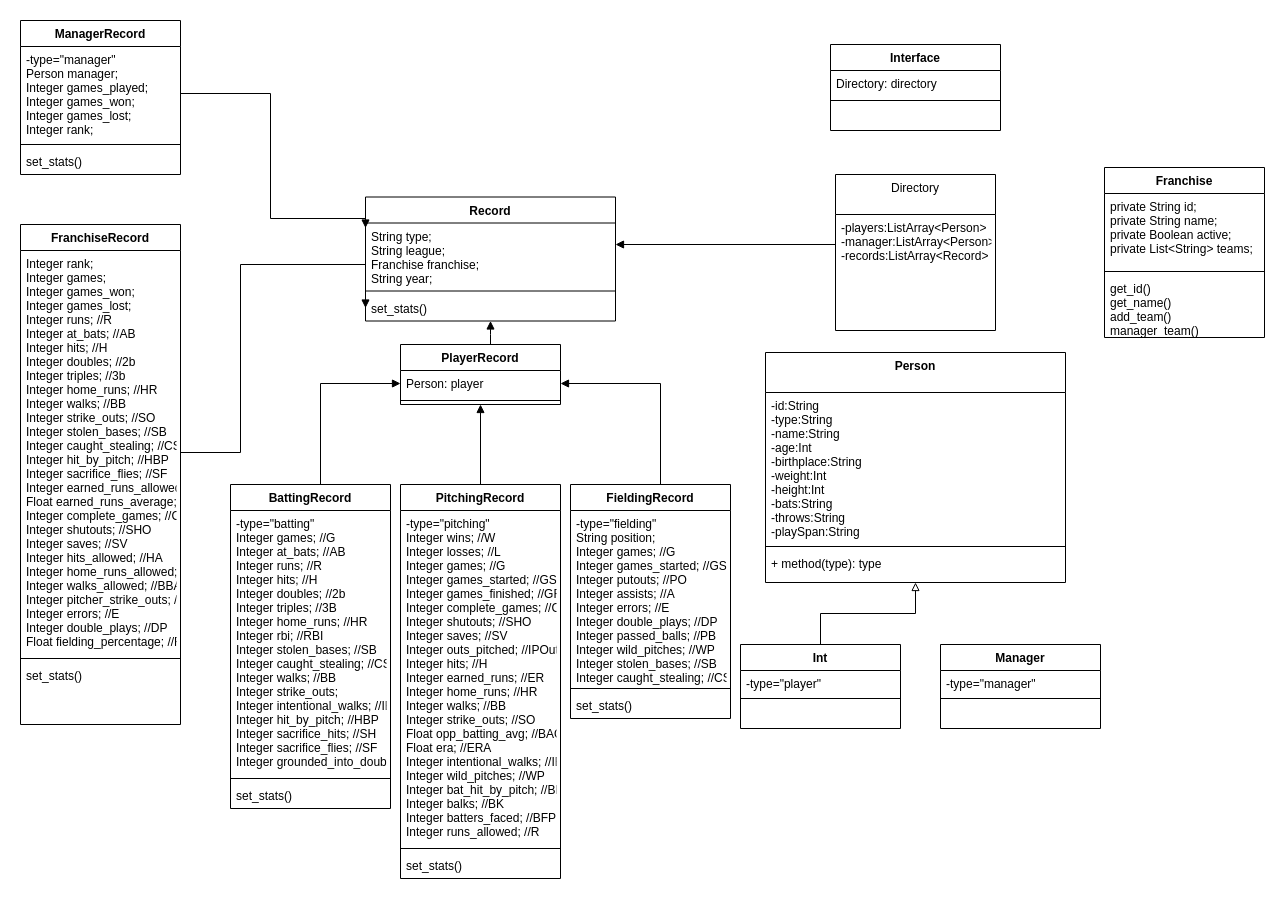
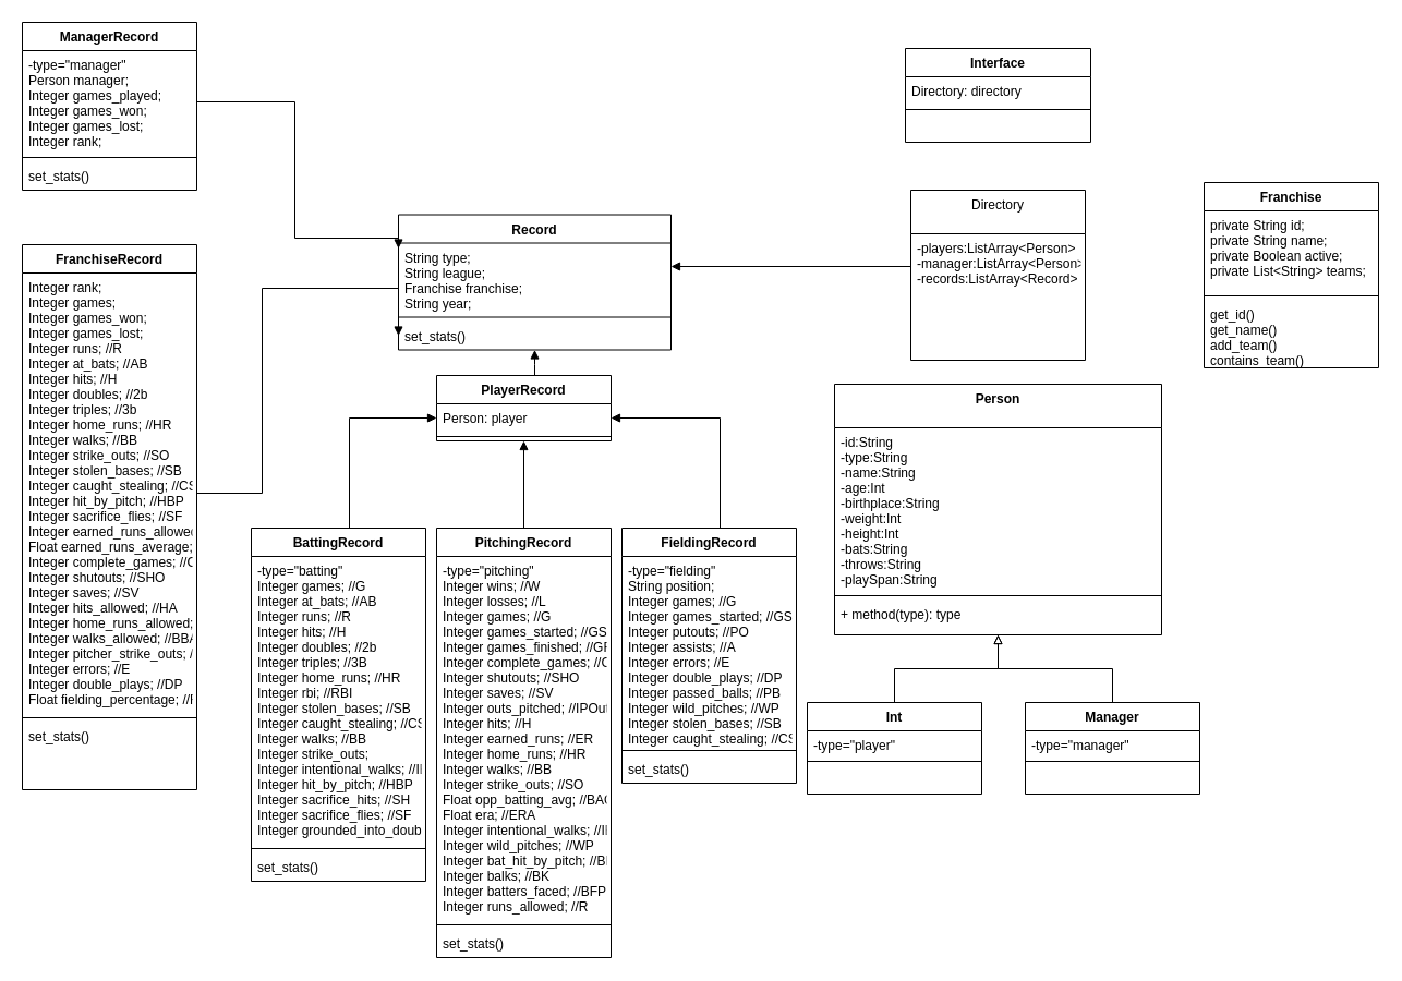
  <mxCell id="0" />
  <mxCell id="1" parent="0" />
  <mxCell id="2" style="edgeStyle=orthogonalEdgeStyle;rounded=0;orthogonalLoop=1;jettySize=auto;html=1;exitX=0;exitY=0.5;exitDx=0;exitDy=0;endArrow=block;endFill=1;" parent="1" target="22" edge="1"><mxGeometry relative="1" as="geometry"><mxPoint x="835" y="301" as="sourcePoint" /><Array as="points"><mxPoint x="835" y="244" /></Array></mxGeometry></mxCell>
  <mxCell id="3" value="Directory" style="swimlane;fontStyle=0;align=center;verticalAlign=top;childLayout=stackLayout;horizontal=1;startSize=40;horizontalStack=0;resizeParent=1;resizeLast=0;collapsible=1;marginBottom=0;rounded=0;shadow=0;strokeWidth=1;" parent="1" vertex="1"><mxGeometry x="835" y="174" width="160" height="156" as="geometry"><mxRectangle x="230" y="140" width="160" height="26" as="alternateBounds" /></mxGeometry></mxCell>
  <mxCell id="4" value="-players:ListArray&lt;Person&gt;&#10;-manager:ListArray&lt;Person&gt;&#10;-records:ListArray&lt;Record&gt;&#10;" style="text;align=left;verticalAlign=top;spacingLeft=4;spacingRight=4;overflow=hidden;rotatable=0;points=[[0,0.5],[1,0.5]];portConstraint=eastwest;" parent="3" vertex="1"><mxGeometry y="40" width="160" height="60" as="geometry" /></mxCell>
  <mxCell id="5" value="Interface" style="swimlane;fontStyle=1;align=center;verticalAlign=top;childLayout=stackLayout;horizontal=1;startSize=26;horizontalStack=0;resizeParent=1;resizeParentMax=0;resizeLast=0;collapsible=1;marginBottom=0;" parent="1" vertex="1"><mxGeometry x="830" y="44" width="170" height="86" as="geometry" /></mxCell>
  <mxCell id="6" value="Directory: directory" style="text;strokeColor=none;fillColor=none;align=left;verticalAlign=top;spacingLeft=4;spacingRight=4;overflow=hidden;rotatable=0;points=[[0,0.5],[1,0.5]];portConstraint=eastwest;" parent="5" vertex="1"><mxGeometry y="26" width="170" height="26" as="geometry" /></mxCell>
  <mxCell id="7" value="" style="line;strokeWidth=1;fillColor=none;align=left;verticalAlign=middle;spacingTop=-1;spacingLeft=3;spacingRight=3;rotatable=0;labelPosition=right;points=[];portConstraint=eastwest;" parent="5" vertex="1"><mxGeometry y="52" width="170" height="8" as="geometry" /></mxCell>
  <mxCell id="8" value=" " style="text;strokeColor=none;fillColor=none;align=left;verticalAlign=top;spacingLeft=4;spacingRight=4;overflow=hidden;rotatable=0;points=[[0,0.5],[1,0.5]];portConstraint=eastwest;" parent="5" vertex="1"><mxGeometry y="60" width="170" height="26" as="geometry" /></mxCell>
  <mxCell id="9" value="Person" style="swimlane;fontStyle=1;align=center;verticalAlign=top;childLayout=stackLayout;horizontal=1;startSize=40;horizontalStack=0;resizeParent=1;resizeParentMax=0;resizeLast=0;collapsible=1;marginBottom=0;" parent="1" vertex="1"><mxGeometry x="765" y="352" width="300" height="230" as="geometry" /></mxCell>
  <mxCell id="10" value="-id:String&#10;-type:String&#10;-name:String&#10;-age:Int&#10;-birthplace:String&#10;-weight:Int&#10;-height:Int&#10;-bats:String&#10;-throws:String&#10;-playSpan:String" style="text;strokeColor=none;fillColor=none;align=left;verticalAlign=top;spacingLeft=4;spacingRight=4;overflow=hidden;rotatable=0;points=[[0,0.5],[1,0.5]];portConstraint=eastwest;" parent="9" vertex="1"><mxGeometry y="40" width="300" height="150" as="geometry" /></mxCell>
  <mxCell id="11" value="" style="line;strokeWidth=1;fillColor=none;align=left;verticalAlign=middle;spacingTop=-1;spacingLeft=3;spacingRight=3;rotatable=0;labelPosition=right;points=[];portConstraint=eastwest;" parent="9" vertex="1"><mxGeometry y="190" width="300" height="8" as="geometry" /></mxCell>
  <mxCell id="12" value="+ method(type): type" style="text;strokeColor=none;fillColor=none;align=left;verticalAlign=top;spacingLeft=4;spacingRight=4;overflow=hidden;rotatable=0;points=[[0,0.5],[1,0.5]];portConstraint=eastwest;" parent="9" vertex="1"><mxGeometry y="198" width="300" height="32" as="geometry" /></mxCell>
  <mxCell id="13" style="edgeStyle=orthogonalEdgeStyle;rounded=0;orthogonalLoop=1;jettySize=auto;html=1;endArrow=block;endFill=0;" parent="1" source="14" target="9" edge="1"><mxGeometry relative="1" as="geometry" /></mxCell>
  <mxCell id="14" value="Int" style="swimlane;fontStyle=1;align=center;verticalAlign=top;childLayout=stackLayout;horizontal=1;startSize=26;horizontalStack=0;resizeParent=1;resizeParentMax=0;resizeLast=0;collapsible=1;marginBottom=0;" parent="1" vertex="1"><mxGeometry x="740" y="644" width="160" height="84" as="geometry" /></mxCell>
  <mxCell id="15" value="-type=&quot;player&quot;" style="text;strokeColor=none;fillColor=none;align=left;verticalAlign=top;spacingLeft=4;spacingRight=4;overflow=hidden;rotatable=0;points=[[0,0.5],[1,0.5]];portConstraint=eastwest;" parent="14" vertex="1"><mxGeometry y="26" width="160" height="24" as="geometry" /></mxCell>
  <mxCell id="16" value="" style="line;strokeWidth=1;fillColor=none;align=left;verticalAlign=middle;spacingTop=-1;spacingLeft=3;spacingRight=3;rotatable=0;labelPosition=right;points=[];portConstraint=eastwest;" parent="14" vertex="1"><mxGeometry y="50" width="160" height="8" as="geometry" /></mxCell>
  <mxCell id="17" value=" " style="text;strokeColor=none;fillColor=none;align=left;verticalAlign=top;spacingLeft=4;spacingRight=4;overflow=hidden;rotatable=0;points=[[0,0.5],[1,0.5]];portConstraint=eastwest;" parent="14" vertex="1"><mxGeometry y="58" width="160" height="26" as="geometry" /></mxCell>
  <mxCell id="18" value="Franchise" style="swimlane;fontStyle=1;align=center;verticalAlign=top;childLayout=stackLayout;horizontal=1;startSize=26;horizontalStack=0;resizeParent=1;resizeParentMax=0;resizeLast=0;collapsible=1;marginBottom=0;" parent="1" vertex="1"><mxGeometry x="1104" y="167" width="160" height="170" as="geometry" /></mxCell>
  <mxCell id="19" value="private String id;&#10; private String name;&#10; private Boolean active;&#10; private List&lt;String&gt; teams;" style="text;strokeColor=none;fillColor=none;align=left;verticalAlign=top;spacingLeft=4;spacingRight=4;overflow=hidden;rotatable=0;points=[[0,0.5],[1,0.5]];portConstraint=eastwest;" parent="18" vertex="1"><mxGeometry y="26" width="160" height="74" as="geometry" /></mxCell>
  <mxCell id="20" value="" style="line;strokeWidth=1;fillColor=none;align=left;verticalAlign=middle;spacingTop=-1;spacingLeft=3;spacingRight=3;rotatable=0;labelPosition=right;points=[];portConstraint=eastwest;" parent="18" vertex="1"><mxGeometry y="100" width="160" height="8" as="geometry" /></mxCell>
- <mxCell id="21" value="get_id()&#10;get_name()&#10;add_team()&#10;manager_team()" style="text;strokeColor=none;fillColor=none;align=left;verticalAlign=top;spacingLeft=4;spacingRight=4;overflow=hidden;rotatable=0;points=[[0,0.5],[1,0.5]];portConstraint=eastwest;" parent="18" vertex="1"><mxGeometry y="108" width="160" height="62" as="geometry" /></mxCell>
+ <mxCell id="21" value="get_id()&#10;get_name()&#10;add_team()&#10;contains_team()" style="text;strokeColor=none;fillColor=none;align=left;verticalAlign=top;spacingLeft=4;spacingRight=4;overflow=hidden;rotatable=0;points=[[0,0.5],[1,0.5]];portConstraint=eastwest;" parent="18" vertex="1"><mxGeometry y="108" width="160" height="62" as="geometry" /></mxCell>
  <mxCell id="22" value="Record" style="swimlane;fontStyle=1;align=center;verticalAlign=top;childLayout=stackLayout;horizontal=1;startSize=26;horizontalStack=0;resizeParent=1;resizeParentMax=0;resizeLast=0;collapsible=1;marginBottom=0;" parent="1" vertex="1"><mxGeometry x="365" y="196.5" width="250" height="124" as="geometry" /></mxCell>
  <mxCell id="23" value="String type;&#10;String league;&#10;Franchise franchise;&#10;String year;" style="text;strokeColor=none;fillColor=none;align=left;verticalAlign=top;spacingLeft=4;spacingRight=4;overflow=hidden;rotatable=0;points=[[0,0.5],[1,0.5]];portConstraint=eastwest;" parent="22" vertex="1"><mxGeometry y="26" width="250" height="64" as="geometry" /></mxCell>
  <mxCell id="24" value="" style="line;strokeWidth=1;fillColor=none;align=left;verticalAlign=middle;spacingTop=-1;spacingLeft=3;spacingRight=3;rotatable=0;labelPosition=right;points=[];portConstraint=eastwest;" parent="22" vertex="1"><mxGeometry y="90" width="250" height="8" as="geometry" /></mxCell>
  <mxCell id="25" value="set_stats()" style="text;strokeColor=none;fillColor=none;align=left;verticalAlign=top;spacingLeft=4;spacingRight=4;overflow=hidden;rotatable=0;points=[[0,0.5],[1,0.5]];portConstraint=eastwest;" parent="22" vertex="1"><mxGeometry y="98" width="250" height="26" as="geometry" /></mxCell>
  <mxCell id="26" value="FranchiseRecord" style="swimlane;fontStyle=1;align=center;verticalAlign=top;childLayout=stackLayout;horizontal=1;startSize=26;horizontalStack=0;resizeParent=1;resizeParentMax=0;resizeLast=0;collapsible=1;marginBottom=0;" parent="1" vertex="1"><mxGeometry x="20" width="160" height="500" as="geometry" y="224" /></mxCell>
  <mxCell id="27" value="Integer rank;&#10; Integer games;&#10; Integer games_won;&#10; Integer games_lost;&#10; Integer runs; //R&#10; Integer at_bats; //AB&#10; Integer hits; //H&#10; Integer doubles; //2b&#10; Integer triples; //3b&#10; Integer home_runs; //HR&#10; Integer walks; //BB&#10; Integer strike_outs; //SO&#10; Integer stolen_bases; //SB&#10; Integer caught_stealing; //CS&#10; Integer hit_by_pitch; //HBP&#10; Integer sacrifice_flies; //SF&#10; Integer earned_runs_allowed; //ER&#10; Float earned_runs_average; //ERA&#10; Integer complete_games; //CG&#10; Integer shutouts; //SHO&#10; Integer saves; //SV&#10; Integer hits_allowed; //HA&#10; Integer home_runs_allowed; //HRA&#10; Integer walks_allowed; //BBA&#10; Integer pitcher_strike_outs; //SOA&#10; Integer errors; //E&#10; Integer double_plays; //DP&#10; Float fielding_percentage; //FP " style="text;strokeColor=none;fillColor=none;align=left;verticalAlign=top;spacingLeft=4;spacingRight=4;overflow=hidden;rotatable=0;points=[[0,0.5],[1,0.5]];portConstraint=eastwest;" parent="26" vertex="1"><mxGeometry y="26" width="160" height="404" as="geometry" /></mxCell>
  <mxCell id="28" value="" style="line;strokeWidth=1;fillColor=none;align=left;verticalAlign=middle;spacingTop=-1;spacingLeft=3;spacingRight=3;rotatable=0;labelPosition=right;points=[];portConstraint=eastwest;" parent="26" vertex="1"><mxGeometry y="430" width="160" height="8" as="geometry" /></mxCell>
  <mxCell id="29" value="set_stats()" style="text;strokeColor=none;fillColor=none;align=left;verticalAlign=top;spacingLeft=4;spacingRight=4;overflow=hidden;rotatable=0;points=[[0,0.5],[1,0.5]];portConstraint=eastwest;" parent="26" vertex="1"><mxGeometry y="438" width="160" height="62" as="geometry" /></mxCell>
  <mxCell id="30" value="BattingRecord" style="swimlane;fontStyle=1;align=center;verticalAlign=top;childLayout=stackLayout;horizontal=1;startSize=26;horizontalStack=0;resizeParent=1;resizeParentMax=0;resizeLast=0;collapsible=1;marginBottom=0;" parent="1" vertex="1"><mxGeometry x="230" y="484" width="160" height="324" as="geometry" /></mxCell>
  <mxCell id="31" value="-type=&quot;batting&quot;&#10;Integer games; //G&#10; Integer at_bats; //AB&#10; Integer runs; //R&#10; Integer hits; //H&#10; Integer doubles; //2b&#10; Integer triples; //3B&#10; Integer home_runs; //HR&#10; Integer rbi; //RBI&#10; Integer stolen_bases; //SB&#10; Integer caught_stealing; //CS&#10; Integer walks; //BB&#10; Integer strike_outs;&#10; Integer intentional_walks; //IBB&#10; Integer hit_by_pitch; //HBP&#10; Integer sacrifice_hits; //SH&#10; Integer sacrifice_flies; //SF&#10; Integer grounded_into_double_play; //GIDP" style="text;strokeColor=none;fillColor=none;align=left;verticalAlign=top;spacingLeft=4;spacingRight=4;overflow=hidden;rotatable=0;points=[[0,0.5],[1,0.5]];portConstraint=eastwest;" parent="30" vertex="1"><mxGeometry y="26" width="160" height="264" as="geometry" /></mxCell>
  <mxCell id="32" value="" style="line;strokeWidth=1;fillColor=none;align=left;verticalAlign=middle;spacingTop=-1;spacingLeft=3;spacingRight=3;rotatable=0;labelPosition=right;points=[];portConstraint=eastwest;" parent="30" vertex="1"><mxGeometry y="290" width="160" height="8" as="geometry" /></mxCell>
  <mxCell id="33" value="set_stats()" style="text;strokeColor=none;fillColor=none;align=left;verticalAlign=top;spacingLeft=4;spacingRight=4;overflow=hidden;rotatable=0;points=[[0,0.5],[1,0.5]];portConstraint=eastwest;" parent="30" vertex="1"><mxGeometry y="298" width="160" height="26" as="geometry" /></mxCell>
  <mxCell id="34" value="FieldingRecord" style="swimlane;fontStyle=1;align=center;verticalAlign=top;childLayout=stackLayout;horizontal=1;startSize=26;horizontalStack=0;resizeParent=1;resizeParentMax=0;resizeLast=0;collapsible=1;marginBottom=0;" parent="1" vertex="1"><mxGeometry x="570" y="484" width="160" height="234" as="geometry" /></mxCell>
  <mxCell id="35" value="-type=&quot;fielding&quot;&#10;String position;&#10; Integer games; //G&#10; Integer games_started; //GS&#10; Integer putouts; //PO&#10; Integer assists; //A&#10; Integer errors; //E&#10; Integer double_plays; //DP&#10; Integer passed_balls; //PB&#10; Integer wild_pitches; //WP&#10; Integer stolen_bases; //SB&#10; Integer caught_stealing; //CS" style="text;strokeColor=none;fillColor=none;align=left;verticalAlign=top;spacingLeft=4;spacingRight=4;overflow=hidden;rotatable=0;points=[[0,0.5],[1,0.5]];portConstraint=eastwest;" parent="34" vertex="1"><mxGeometry y="26" width="160" height="174" as="geometry" /></mxCell>
  <mxCell id="36" value="" style="line;strokeWidth=1;fillColor=none;align=left;verticalAlign=middle;spacingTop=-1;spacingLeft=3;spacingRight=3;rotatable=0;labelPosition=right;points=[];portConstraint=eastwest;" parent="34" vertex="1"><mxGeometry y="200" width="160" height="8" as="geometry" /></mxCell>
  <mxCell id="37" value="set_stats()" style="text;strokeColor=none;fillColor=none;align=left;verticalAlign=top;spacingLeft=4;spacingRight=4;overflow=hidden;rotatable=0;points=[[0,0.5],[1,0.5]];portConstraint=eastwest;" parent="34" vertex="1"><mxGeometry y="208" width="160" height="26" as="geometry" /></mxCell>
  <mxCell id="38" value="PitchingRecord" style="swimlane;fontStyle=1;align=center;verticalAlign=top;childLayout=stackLayout;horizontal=1;startSize=26;horizontalStack=0;resizeParent=1;resizeParentMax=0;resizeLast=0;collapsible=1;marginBottom=0;" parent="1" vertex="1"><mxGeometry x="400" y="484" width="160" height="394" as="geometry" /></mxCell>
  <mxCell id="39" value="-type=&quot;pitching&quot;&#10;Integer wins; //W&#10; Integer losses; //L&#10; Integer games; //G&#10; Integer games_started; //GS&#10; Integer games_finished; //GF&#10; Integer complete_games; //CG&#10; Integer shutouts; //SHO&#10; Integer saves; //SV&#10; Integer outs_pitched; //IPOuts&#10; Integer hits; //H&#10; Integer earned_runs; //ER&#10; Integer home_runs; //HR&#10; Integer walks; //BB&#10; Integer strike_outs; //SO&#10; Float opp_batting_avg; //BAOpp&#10; Float era; //ERA&#10; Integer intentional_walks; //IBB&#10; Integer wild_pitches; //WP&#10; Integer bat_hit_by_pitch; //BHP&#10; Integer balks; //BK&#10; Integer batters_faced; //BFP&#10; Integer runs_allowed; //R" style="text;strokeColor=none;fillColor=none;align=left;verticalAlign=top;spacingLeft=4;spacingRight=4;overflow=hidden;rotatable=0;points=[[0,0.5],[1,0.5]];portConstraint=eastwest;" parent="38" vertex="1"><mxGeometry y="26" width="160" height="334" as="geometry" /></mxCell>
  <mxCell id="40" value="" style="line;strokeWidth=1;fillColor=none;align=left;verticalAlign=middle;spacingTop=-1;spacingLeft=3;spacingRight=3;rotatable=0;labelPosition=right;points=[];portConstraint=eastwest;" parent="38" vertex="1"><mxGeometry y="360" width="160" height="8" as="geometry" /></mxCell>
  <mxCell id="41" value="set_stats()" style="text;strokeColor=none;fillColor=none;align=left;verticalAlign=top;spacingLeft=4;spacingRight=4;overflow=hidden;rotatable=0;points=[[0,0.5],[1,0.5]];portConstraint=eastwest;" parent="38" vertex="1"><mxGeometry y="368" width="160" height="26" as="geometry" /></mxCell>
+ <mxCell id="42" style="edgeStyle=orthogonalEdgeStyle;rounded=0;orthogonalLoop=1;jettySize=auto;html=1;endArrow=block;endFill=0;" parent="1" source="43" target="9" edge="1"><mxGeometry relative="1" as="geometry" /></mxCell>
  <mxCell id="43" value="Manager" style="swimlane;fontStyle=1;align=center;verticalAlign=top;childLayout=stackLayout;horizontal=1;startSize=26;horizontalStack=0;resizeParent=1;resizeParentMax=0;resizeLast=0;collapsible=1;marginBottom=0;" parent="1" vertex="1"><mxGeometry x="940" y="644" width="160" height="84" as="geometry" /></mxCell>
  <mxCell id="44" value="-type=&quot;manager&quot;" style="text;strokeColor=none;fillColor=none;align=left;verticalAlign=top;spacingLeft=4;spacingRight=4;overflow=hidden;rotatable=0;points=[[0,0.5],[1,0.5]];portConstraint=eastwest;" parent="43" vertex="1"><mxGeometry y="26" width="160" height="24" as="geometry" /></mxCell>
  <mxCell id="45" value="" style="line;strokeWidth=1;fillColor=none;align=left;verticalAlign=middle;spacingTop=-1;spacingLeft=3;spacingRight=3;rotatable=0;labelPosition=right;points=[];portConstraint=eastwest;" parent="43" vertex="1"><mxGeometry y="50" width="160" height="8" as="geometry" /></mxCell>
  <mxCell id="46" value=" " style="text;strokeColor=none;fillColor=none;align=left;verticalAlign=top;spacingLeft=4;spacingRight=4;overflow=hidden;rotatable=0;points=[[0,0.5],[1,0.5]];portConstraint=eastwest;" parent="43" vertex="1"><mxGeometry y="58" width="160" height="26" as="geometry" /></mxCell>
  <mxCell id="47" value="PlayerRecord" style="swimlane;fontStyle=1;align=center;verticalAlign=top;childLayout=stackLayout;horizontal=1;startSize=26;horizontalStack=0;resizeParent=1;resizeParentMax=0;resizeLast=0;collapsible=1;marginBottom=0;" vertex="1" parent="1"><mxGeometry x="400" y="344" width="160" height="60" as="geometry" /></mxCell>
  <mxCell id="48" value="Person: player" style="text;strokeColor=none;fillColor=none;align=left;verticalAlign=top;spacingLeft=4;spacingRight=4;overflow=hidden;rotatable=0;points=[[0,0.5],[1,0.5]];portConstraint=eastwest;" vertex="1" parent="47"><mxGeometry y="26" width="160" height="26" as="geometry" /></mxCell>
  <mxCell id="49" value="" style="line;strokeWidth=1;fillColor=none;align=left;verticalAlign=middle;spacingTop=-1;spacingLeft=3;spacingRight=3;rotatable=0;labelPosition=right;points=[];portConstraint=eastwest;" vertex="1" parent="47"><mxGeometry y="52" width="160" height="8" as="geometry" /></mxCell>
  <mxCell id="50" value="ManagerRecord" style="swimlane;fontStyle=1;align=center;verticalAlign=top;childLayout=stackLayout;horizontal=1;startSize=26;horizontalStack=0;resizeParent=1;resizeParentMax=0;resizeLast=0;collapsible=1;marginBottom=0;" vertex="1" parent="1"><mxGeometry x="20" y="20" width="160" height="154" as="geometry" /></mxCell>
  <mxCell id="51" value="-type=&quot;manager&quot;&#10;Person manager;&#10; Integer games_played;&#10; Integer games_won;&#10; Integer games_lost;&#10; Integer rank;" style="text;strokeColor=none;fillColor=none;align=left;verticalAlign=top;spacingLeft=4;spacingRight=4;overflow=hidden;rotatable=0;points=[[0,0.5],[1,0.5]];portConstraint=eastwest;" vertex="1" parent="50"><mxGeometry y="26" width="160" height="94" as="geometry" /></mxCell>
  <mxCell id="52" value="" style="line;strokeWidth=1;fillColor=none;align=left;verticalAlign=middle;spacingTop=-1;spacingLeft=3;spacingRight=3;rotatable=0;labelPosition=right;points=[];portConstraint=eastwest;" vertex="1" parent="50"><mxGeometry y="120" width="160" height="8" as="geometry" /></mxCell>
  <mxCell id="53" value="set_stats()" style="text;strokeColor=none;fillColor=none;align=left;verticalAlign=top;spacingLeft=4;spacingRight=4;overflow=hidden;rotatable=0;points=[[0,0.5],[1,0.5]];portConstraint=eastwest;" vertex="1" parent="50"><mxGeometry y="128" width="160" height="26" as="geometry" /></mxCell>
  <mxCell id="54" style="edgeStyle=orthogonalEdgeStyle;rounded=0;orthogonalLoop=1;jettySize=auto;html=1;exitX=1;exitY=0.5;exitDx=0;exitDy=0;endArrow=block;endFill=1;entryX=0;entryY=0.5;entryDx=0;entryDy=0;" edge="1" parent="1" source="27" target="25"><mxGeometry relative="1" as="geometry"><mxPoint x="550" y="167" as="sourcePoint" /><mxPoint x="330" y="110" as="targetPoint" /><Array as="points"><mxPoint x="240" y="452" /><mxPoint x="240" y="264" /><mxPoint x="365" y="264" /></Array></mxGeometry></mxCell>
  <mxCell id="55" style="edgeStyle=orthogonalEdgeStyle;rounded=0;orthogonalLoop=1;jettySize=auto;html=1;exitX=1;exitY=0.5;exitDx=0;exitDy=0;endArrow=block;endFill=1;entryX=0;entryY=0.25;entryDx=0;entryDy=0;" edge="1" parent="1" source="51" target="22"><mxGeometry relative="1" as="geometry"><mxPoint x="287" y="277.5" as="sourcePoint" /><mxPoint x="375" y="330" as="targetPoint" /><Array as="points"><mxPoint x="270" y="93" /><mxPoint x="270" y="218" /></Array></mxGeometry></mxCell>
  <mxCell id="56" style="edgeStyle=orthogonalEdgeStyle;rounded=0;orthogonalLoop=1;jettySize=auto;html=1;exitX=0.5;exitY=0;exitDx=0;exitDy=0;endArrow=block;endFill=1;" edge="1" parent="1" source="47" target="25"><mxGeometry relative="1" as="geometry"><mxPoint x="600" y="316" as="sourcePoint" /><mxPoint x="688" y="368.5" as="targetPoint" /><Array as="points"><mxPoint x="490" y="334" /><mxPoint x="490" y="334" /></Array></mxGeometry></mxCell>
  <mxCell id="57" style="edgeStyle=orthogonalEdgeStyle;rounded=0;orthogonalLoop=1;jettySize=auto;html=1;exitX=0.5;exitY=0;exitDx=0;exitDy=0;endArrow=block;endFill=1;entryX=0.5;entryY=1;entryDx=0;entryDy=0;" edge="1" parent="1" source="38" target="47"><mxGeometry relative="1" as="geometry"><mxPoint x="307" y="368.5" as="sourcePoint" /><mxPoint x="490" y="434" as="targetPoint" /><Array as="points" /></mxGeometry></mxCell>
  <mxCell id="58" style="edgeStyle=orthogonalEdgeStyle;rounded=0;orthogonalLoop=1;jettySize=auto;html=1;exitX=0.5;exitY=0;exitDx=0;exitDy=0;endArrow=block;endFill=1;entryX=1;entryY=0.5;entryDx=0;entryDy=0;" edge="1" parent="1" source="34" target="48"><mxGeometry relative="1" as="geometry"><mxPoint x="500" y="494" as="sourcePoint" /><mxPoint x="500" y="444" as="targetPoint" /><Array as="points"><mxPoint x="660" y="383" /></Array></mxGeometry></mxCell>
  <mxCell id="59" style="edgeStyle=orthogonalEdgeStyle;rounded=0;orthogonalLoop=1;jettySize=auto;html=1;exitX=0.5;exitY=0;exitDx=0;exitDy=0;endArrow=block;endFill=1;entryX=0;entryY=0.5;entryDx=0;entryDy=0;" edge="1" parent="1" source="30" target="48"><mxGeometry relative="1" as="geometry"><mxPoint x="510" y="504" as="sourcePoint" /><mxPoint x="510" y="454" as="targetPoint" /><Array as="points"><mxPoint x="320" y="383" /></Array></mxGeometry></mxCell>
